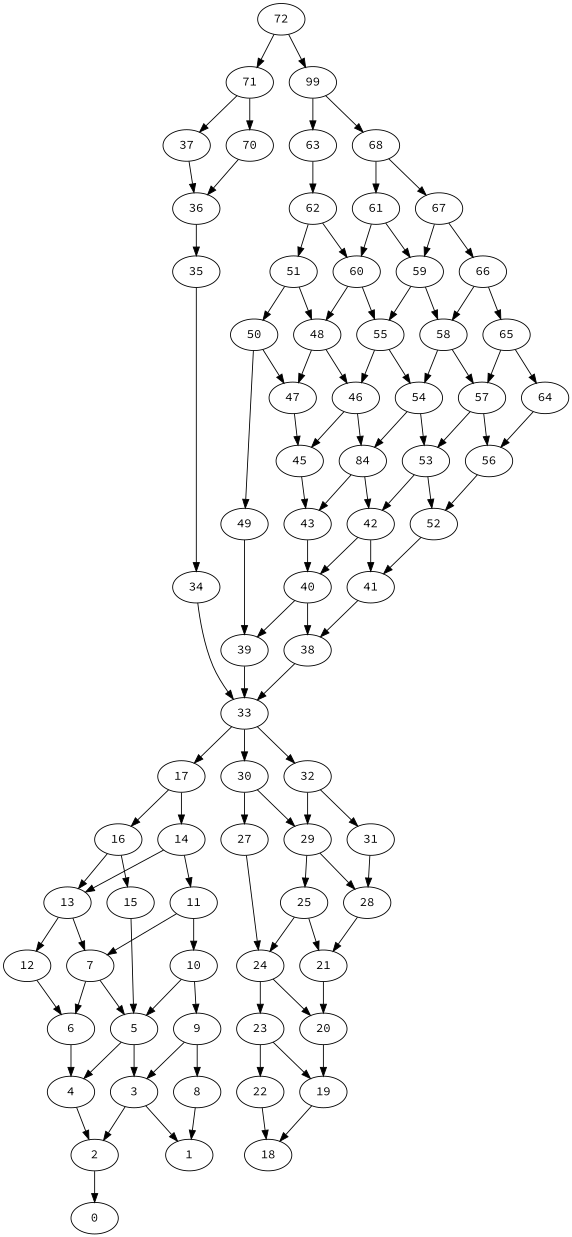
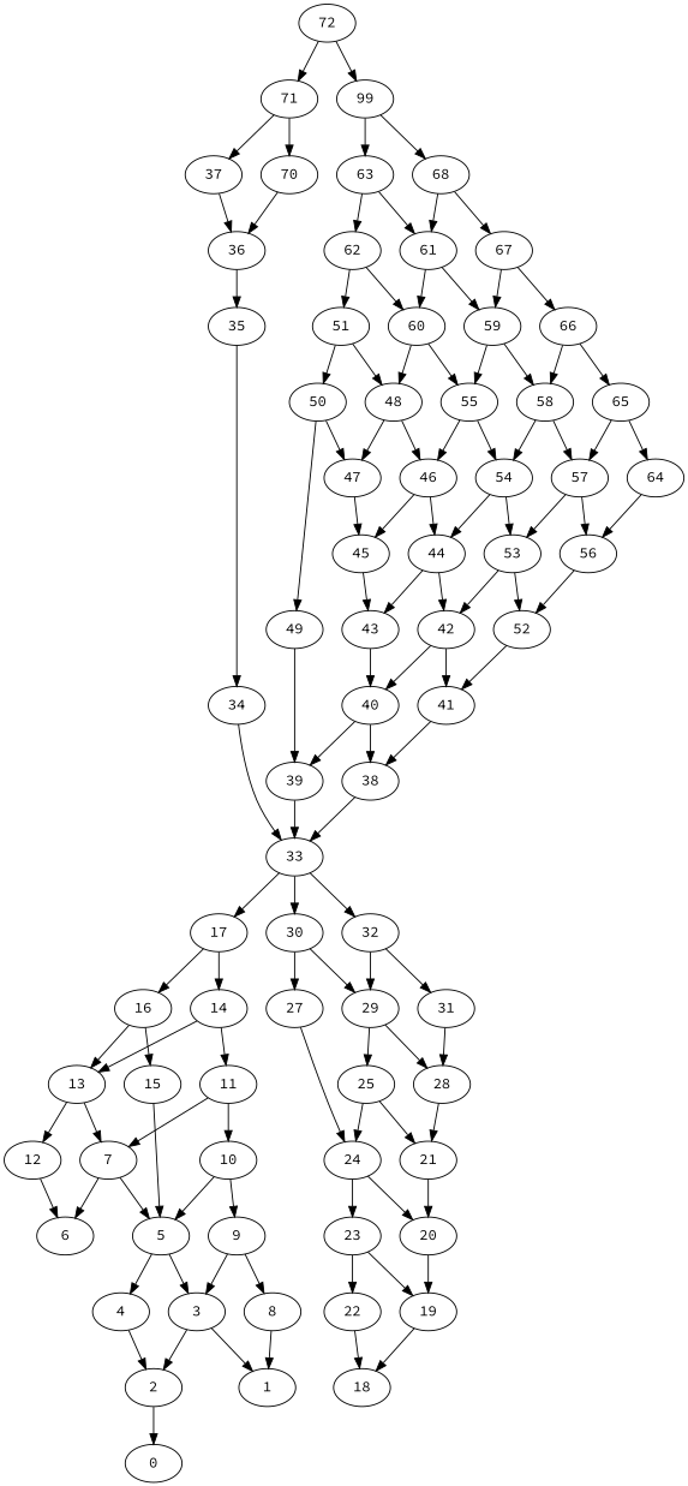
  digraph {
    fontname="Source Code Pro"
    node [fontname="Source Code Pro"]
    edge [fontname="Source Code Pro"]
    2
    0
    3
    1
    4
    5
    6
    7
    8
    9
    10
    11
    12
    13
    14
    15
    16
    17
    19
    18
    20
    21
    22
    23
    24
    25
    27
    28
    29
    30
    31
    32
    33
    34
    35
    36
    37
    38
    39
    40
    41
    42
    43
-   44 [label=84]
+   44
    45
    46
    47
    48
    49
    50
    51
    52
    53
    54
    55
    56
    57
    58
    59
    60
    61
    62
    63
    64
    65
    66
    67
    68
    n69 [label=99]
    70
    71
    72
    2 -> 0
    3 -> 2
    3 -> 1
    4 -> 2
    5 -> 3
    5 -> 4
-   6 -> 4
    7 -> 5
    7 -> 6
    8 -> 1
    9 -> 3
    9 -> 8
    10 -> 5
    10 -> 9
    11 -> 7
    11 -> 10
    12 -> 6
    13 -> 7
    13 -> 12
    14 -> 11
    14 -> 13
    15 -> 5
    16 -> 13
    16 -> 15
    17 -> 14
    17 -> 16
    19 -> 18
    20 -> 19
    21 -> 20
    22 -> 18
    23 -> 19
    23 -> 22
    24 -> 20
    24 -> 23
    25 -> 21
    25 -> 24
    27 -> 24
    28 -> 21
    29 -> 25
    29 -> 28
    30 -> 27
    30 -> 29
    31 -> 28
    32 -> 29
    32 -> 31
    33 -> 17
    33 -> 30
    33 -> 32
    34 -> 33
    35 -> 34
    36 -> 35
    37 -> 36
    38 -> 33
    39 -> 33
    40 -> 38
    40 -> 39
    41 -> 38
    42 -> 40
    42 -> 41
    43 -> 40
    44 -> 42
    44 -> 43
    45 -> 43
    46 -> 44
    46 -> 45
    47 -> 45
    48 -> 46
    48 -> 47
    49 -> 39
    50 -> 47
    50 -> 49
    51 -> 48
    51 -> 50
    52 -> 41
    53 -> 42
    53 -> 52
    54 -> 44
    54 -> 53
    55 -> 46
    55 -> 54
    56 -> 52
    57 -> 53
    57 -> 56
    58 -> 54
    58 -> 57
    59 -> 55
    59 -> 58
    60 -> 48
    60 -> 55
    61 -> 59
    61 -> 60
    62 -> 51
    62 -> 60
+   63 -> 61
    63 -> 62
    64 -> 56
    65 -> 57
    65 -> 64
    66 -> 58
    66 -> 65
    67 -> 59
    67 -> 66
    68 -> 61
    68 -> 67
    n69 -> 63
    n69 -> 68
    70 -> 36
    71 -> 37
    71 -> 70
    72 -> n69
    72 -> 71
  }
